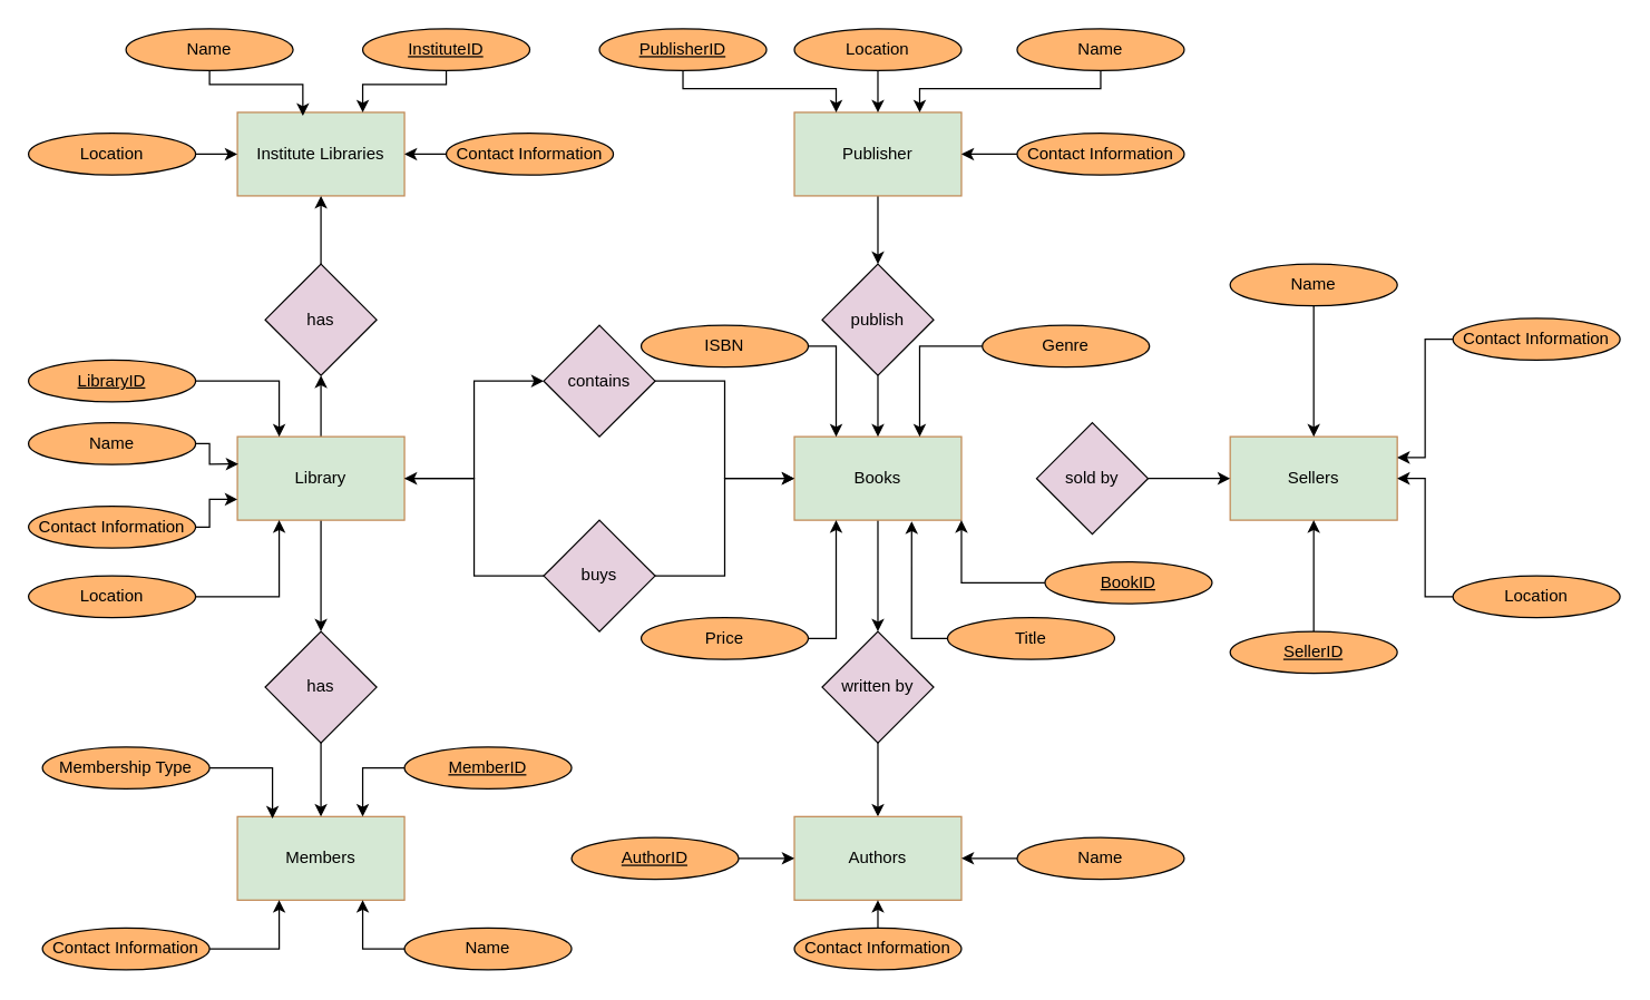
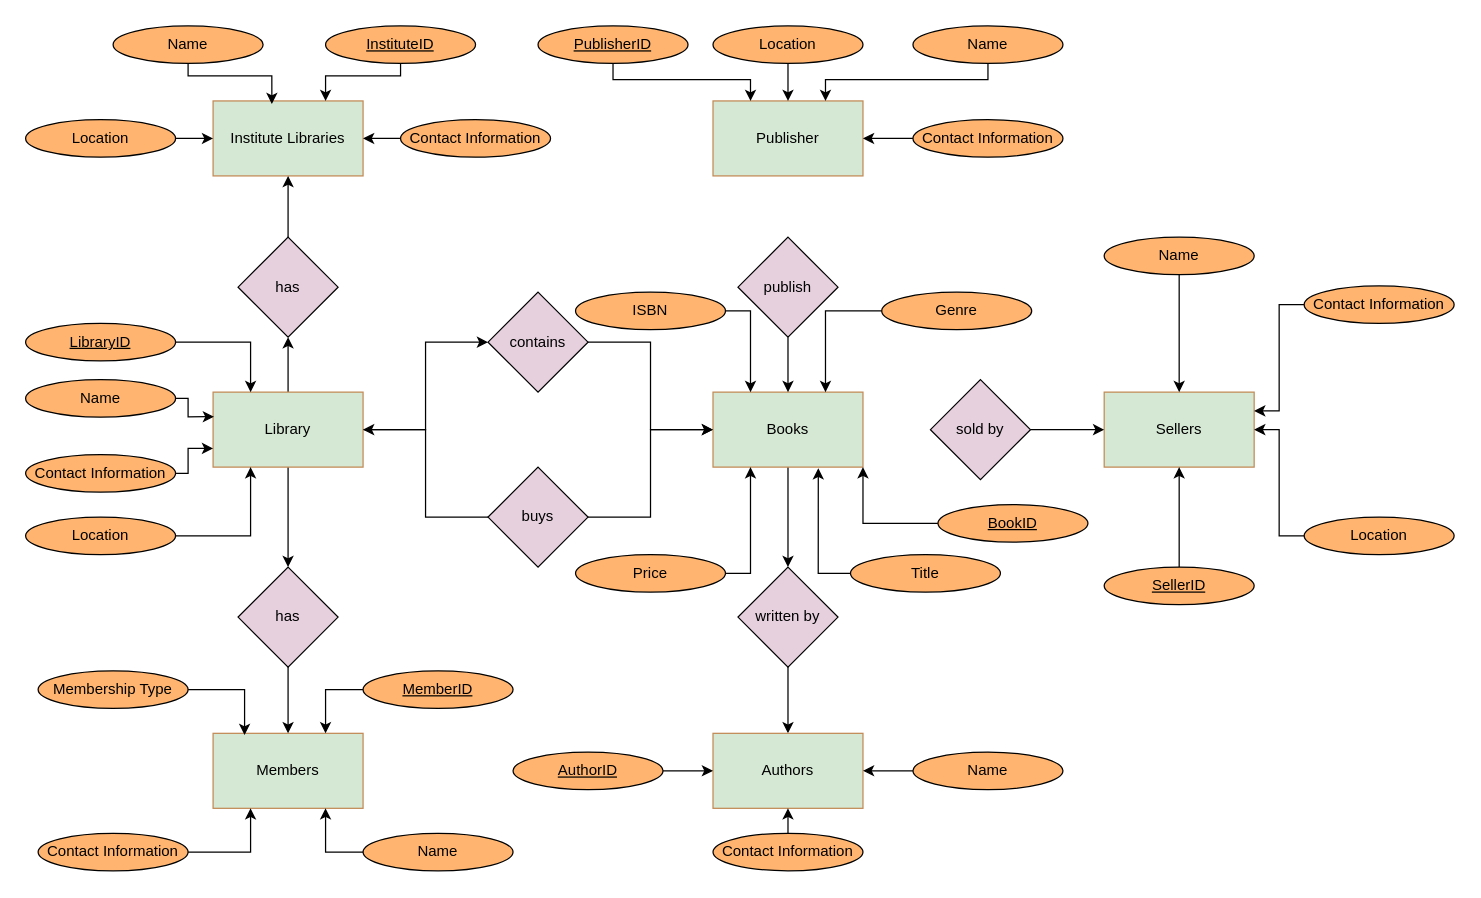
  <mxCell id="0" />
  <mxCell id="1" parent="0" />
  <mxCell id="2" style="edgeStyle=orthogonalEdgeStyle;rounded=0;orthogonalLoop=1;jettySize=auto;html=1;entryX=0;entryY=0.5;entryDx=0;entryDy=0;fillColor=#FFB570;" edge="1" parent="1" source="5" target="10"><mxGeometry relative="1" as="geometry" /></mxCell>
  <mxCell id="3" style="edgeStyle=orthogonalEdgeStyle;rounded=0;orthogonalLoop=1;jettySize=auto;html=1;entryX=0.5;entryY=1;entryDx=0;entryDy=0;fillColor=#FFB570;" edge="1" parent="1" source="5" target="28"><mxGeometry relative="1" as="geometry" /></mxCell>
  <mxCell id="4" style="edgeStyle=orthogonalEdgeStyle;rounded=0;orthogonalLoop=1;jettySize=auto;html=1;fillColor=#FFB570;" edge="1" parent="1" source="5" target="21"><mxGeometry relative="1" as="geometry" /></mxCell>
  <mxCell id="5" value="Library" style="rounded=0;whiteSpace=wrap;html=1;fillColor=#D5E8D4;strokeColor=#C28A55;" vertex="1" parent="1"><mxGeometry x="170" y="313" width="120" height="60" as="geometry" /></mxCell>
  <mxCell id="6" style="edgeStyle=orthogonalEdgeStyle;rounded=0;orthogonalLoop=1;jettySize=auto;html=1;entryX=0.5;entryY=0;entryDx=0;entryDy=0;fillColor=#FFB570;" edge="1" parent="1" source="7" target="17"><mxGeometry relative="1" as="geometry" /></mxCell>
  <mxCell id="7" value="Books" style="rounded=0;whiteSpace=wrap;html=1;fillColor=#D5E8D4;strokeColor=#C28A55;" vertex="1" parent="1"><mxGeometry x="570" y="313" width="120" height="60" as="geometry" /></mxCell>
  <mxCell id="8" value="Sellers" style="rounded=0;whiteSpace=wrap;html=1;fillColor=#D5E8D4;strokeColor=#C28A55;" vertex="1" parent="1"><mxGeometry x="883" y="313" width="120" height="60" as="geometry" /></mxCell>
  <mxCell id="9" style="edgeStyle=orthogonalEdgeStyle;rounded=0;orthogonalLoop=1;jettySize=auto;html=1;entryX=0;entryY=0.5;entryDx=0;entryDy=0;fillColor=#FFB570;" edge="1" parent="1" source="10" target="7"><mxGeometry relative="1" as="geometry" /></mxCell>
  <mxCell id="10" value="contains" style="rhombus;whiteSpace=wrap;html=1;fillColor=#E6D0DE;" vertex="1" parent="1"><mxGeometry x="390" y="233" width="80" height="80" as="geometry" /></mxCell>
  <mxCell id="11" style="edgeStyle=orthogonalEdgeStyle;rounded=0;orthogonalLoop=1;jettySize=auto;html=1;fillColor=#FFB570;" edge="1" parent="1" source="12" target="8"><mxGeometry relative="1" as="geometry" /></mxCell>
  <mxCell id="12" value="sold by" style="rhombus;whiteSpace=wrap;html=1;fillColor=#E6D0DE;" vertex="1" parent="1"><mxGeometry x="744" y="303" width="80" height="80" as="geometry" /></mxCell>
  <mxCell id="13" style="edgeStyle=orthogonalEdgeStyle;rounded=0;orthogonalLoop=1;jettySize=auto;html=1;entryX=0;entryY=0.5;entryDx=0;entryDy=0;fillColor=#FFB570;" edge="1" parent="1" source="15" target="7"><mxGeometry relative="1" as="geometry" /></mxCell>
  <mxCell id="14" style="edgeStyle=orthogonalEdgeStyle;rounded=0;orthogonalLoop=1;jettySize=auto;html=1;fillColor=#FFB570;" edge="1" parent="1" source="15" target="5"><mxGeometry relative="1" as="geometry" /></mxCell>
  <mxCell id="15" value="buys" style="rhombus;whiteSpace=wrap;html=1;fillColor=#E6D0DE;" vertex="1" parent="1"><mxGeometry x="390" y="373" width="80" height="80" as="geometry" /></mxCell>
  <mxCell id="16" style="edgeStyle=orthogonalEdgeStyle;rounded=0;orthogonalLoop=1;jettySize=auto;html=1;entryX=0.5;entryY=0;entryDx=0;entryDy=0;fillColor=#FFB570;" edge="1" parent="1" source="17" target="18"><mxGeometry relative="1" as="geometry" /></mxCell>
  <mxCell id="17" value="written by" style="rhombus;whiteSpace=wrap;html=1;fillColor=#E6D0DE;" vertex="1" parent="1"><mxGeometry x="590" y="453" width="80" height="80" as="geometry" /></mxCell>
  <mxCell id="18" value="Authors" style="rounded=0;whiteSpace=wrap;html=1;fillColor=#D5E8D4;strokeColor=#C28A55;" vertex="1" parent="1"><mxGeometry x="570" y="586" width="120" height="60" as="geometry" /></mxCell>
  <mxCell id="19" value="Members" style="rounded=0;whiteSpace=wrap;html=1;fillColor=#D5E8D4;strokeColor=#C28A55;" vertex="1" parent="1"><mxGeometry x="170" y="586" width="120" height="60" as="geometry" /></mxCell>
  <mxCell id="20" style="edgeStyle=orthogonalEdgeStyle;rounded=0;orthogonalLoop=1;jettySize=auto;html=1;fillColor=#FFB570;" edge="1" parent="1" source="21" target="19"><mxGeometry relative="1" as="geometry" /></mxCell>
  <mxCell id="21" value="has" style="rhombus;whiteSpace=wrap;html=1;fillColor=#E6D0DE;" vertex="1" parent="1"><mxGeometry x="190" y="453" width="80" height="80" as="geometry" /></mxCell>
  <mxCell id="22" style="edgeStyle=orthogonalEdgeStyle;rounded=0;orthogonalLoop=1;jettySize=auto;html=1;exitX=0.5;exitY=1;exitDx=0;exitDy=0;fillColor=#FFB570;" edge="1" parent="1" source="23" target="7"><mxGeometry relative="1" as="geometry" /></mxCell>
  <mxCell id="23" value="publish" style="rhombus;whiteSpace=wrap;html=1;fillColor=#E6D0DE;" vertex="1" parent="1"><mxGeometry x="590" y="189" width="80" height="80" as="geometry" /></mxCell>
- <mxCell id="24" style="edgeStyle=orthogonalEdgeStyle;rounded=0;orthogonalLoop=1;jettySize=auto;html=1;entryX=0.5;entryY=0;entryDx=0;entryDy=0;fillColor=#FFB570;" edge="1" parent="1" source="25" target="23"><mxGeometry relative="1" as="geometry" /></mxCell>
  <mxCell id="25" value="Publisher" style="rounded=0;whiteSpace=wrap;html=1;fillColor=#D5E8D4;strokeColor=#C28A55;" vertex="1" parent="1"><mxGeometry x="570" y="80" width="120" height="60" as="geometry" /></mxCell>
  <mxCell id="26" value="Institute Libraries" style="rounded=0;whiteSpace=wrap;html=1;fillColor=#D5E8D4;strokeColor=#C28A55;" vertex="1" parent="1"><mxGeometry x="170" y="80" width="120" height="60" as="geometry" /></mxCell>
  <mxCell id="27" style="edgeStyle=orthogonalEdgeStyle;rounded=0;orthogonalLoop=1;jettySize=auto;html=1;entryX=0.5;entryY=1;entryDx=0;entryDy=0;fillColor=#FFB570;" edge="1" parent="1" source="28" target="26"><mxGeometry relative="1" as="geometry" /></mxCell>
  <mxCell id="28" value="has" style="rhombus;whiteSpace=wrap;html=1;fillColor=#E6D0DE;" vertex="1" parent="1"><mxGeometry x="190" y="189" width="80" height="80" as="geometry" /></mxCell>
  <mxCell id="29" style="edgeStyle=orthogonalEdgeStyle;rounded=0;orthogonalLoop=1;jettySize=auto;html=1;entryX=0.75;entryY=0;entryDx=0;entryDy=0;fillColor=#FFB570;" edge="1" parent="1" source="30" target="26"><mxGeometry relative="1" as="geometry"><Array as="points"><mxPoint x="320" y="60" /><mxPoint x="260" y="60" /></Array></mxGeometry></mxCell>
  <mxCell id="30" value="&lt;u&gt;InstituteID&lt;/u&gt;" style="ellipse;whiteSpace=wrap;html=1;fillColor=#FFB570;" vertex="1" parent="1"><mxGeometry x="260" y="20" width="120" height="30" as="geometry" /></mxCell>
  <mxCell id="31" value="Name" style="ellipse;whiteSpace=wrap;html=1;fillColor=#FFB570;" vertex="1" parent="1"><mxGeometry x="90" y="20" width="120" height="30" as="geometry" /></mxCell>
  <mxCell id="32" style="edgeStyle=orthogonalEdgeStyle;rounded=0;orthogonalLoop=1;jettySize=auto;html=1;entryX=0;entryY=0.5;entryDx=0;entryDy=0;fillColor=#FFB570;" edge="1" parent="1" source="33" target="26"><mxGeometry relative="1" as="geometry" /></mxCell>
  <mxCell id="33" value="Location" style="ellipse;whiteSpace=wrap;html=1;fillColor=#FFB570;" vertex="1" parent="1"><mxGeometry x="20" y="95" width="120" height="30" as="geometry" /></mxCell>
  <mxCell id="34" style="edgeStyle=orthogonalEdgeStyle;rounded=0;orthogonalLoop=1;jettySize=auto;html=1;entryX=1;entryY=0.5;entryDx=0;entryDy=0;fillColor=#FFB570;" edge="1" parent="1" source="35" target="26"><mxGeometry relative="1" as="geometry" /></mxCell>
  <mxCell id="35" value="Contact Information" style="ellipse;whiteSpace=wrap;html=1;fillColor=#FFB570;" vertex="1" parent="1"><mxGeometry x="320" y="95" width="120" height="30" as="geometry" /></mxCell>
  <mxCell id="36" style="edgeStyle=orthogonalEdgeStyle;rounded=0;orthogonalLoop=1;jettySize=auto;html=1;entryX=0.392;entryY=0.042;entryDx=0;entryDy=0;entryPerimeter=0;fillColor=#FFB570;" edge="1" parent="1" source="31" target="26"><mxGeometry relative="1" as="geometry"><Array as="points"><mxPoint x="150" y="60" /><mxPoint x="217" y="60" /></Array></mxGeometry></mxCell>
  <mxCell id="37" style="edgeStyle=orthogonalEdgeStyle;rounded=0;orthogonalLoop=1;jettySize=auto;html=1;entryX=0.25;entryY=1;entryDx=0;entryDy=0;fillColor=#FFB570;" edge="1" parent="1" source="38" target="5"><mxGeometry relative="1" as="geometry" /></mxCell>
  <mxCell id="38" value="Location" style="ellipse;whiteSpace=wrap;html=1;fillColor=#FFB570;" vertex="1" parent="1"><mxGeometry x="20" y="413" width="120" height="30" as="geometry" /></mxCell>
  <mxCell id="39" style="edgeStyle=orthogonalEdgeStyle;rounded=0;orthogonalLoop=1;jettySize=auto;html=1;entryX=0.25;entryY=0;entryDx=0;entryDy=0;fillColor=#FFB570;" edge="1" parent="1" source="40" target="5"><mxGeometry relative="1" as="geometry" /></mxCell>
  <mxCell id="40" value="&lt;u&gt;LibraryID&lt;/u&gt;" style="ellipse;whiteSpace=wrap;html=1;fillColor=#FFB570;" vertex="1" parent="1"><mxGeometry x="20" y="258" width="120" height="30" as="geometry" /></mxCell>
  <mxCell id="41" style="edgeStyle=orthogonalEdgeStyle;rounded=0;orthogonalLoop=1;jettySize=auto;html=1;exitX=0;exitY=0.5;exitDx=0;exitDy=0;entryX=0.75;entryY=0;entryDx=0;entryDy=0;fillColor=#FFB570;" edge="1" parent="1" source="42" target="19"><mxGeometry relative="1" as="geometry" /></mxCell>
  <mxCell id="42" value="&lt;u&gt;MemberID&lt;/u&gt;" style="ellipse;whiteSpace=wrap;html=1;fillColor=#FFB570;" vertex="1" parent="1"><mxGeometry x="290" y="536" width="120" height="30" as="geometry" /></mxCell>
  <mxCell id="43" value="Name" style="ellipse;whiteSpace=wrap;html=1;fillColor=#FFB570;" vertex="1" parent="1"><mxGeometry x="20" y="303" width="120" height="30" as="geometry" /></mxCell>
  <mxCell id="44" style="edgeStyle=orthogonalEdgeStyle;rounded=0;orthogonalLoop=1;jettySize=auto;html=1;entryX=0.75;entryY=1;entryDx=0;entryDy=0;fillColor=#FFB570;" edge="1" parent="1" source="45" target="19"><mxGeometry relative="1" as="geometry"><Array as="points"><mxPoint x="260" y="681" /></Array></mxGeometry></mxCell>
  <mxCell id="45" value="Name" style="ellipse;whiteSpace=wrap;html=1;fillColor=#FFB570;" vertex="1" parent="1"><mxGeometry x="290" y="666" width="120" height="30" as="geometry" /></mxCell>
  <mxCell id="46" style="edgeStyle=orthogonalEdgeStyle;rounded=0;orthogonalLoop=1;jettySize=auto;html=1;entryX=0;entryY=0.75;entryDx=0;entryDy=0;fillColor=#FFB570;" edge="1" parent="1" source="47" target="5"><mxGeometry relative="1" as="geometry"><Array as="points"><mxPoint x="150" y="378" /><mxPoint x="150" y="358" /></Array></mxGeometry></mxCell>
  <mxCell id="47" value="Contact Information" style="ellipse;whiteSpace=wrap;html=1;fillColor=#FFB570;" vertex="1" parent="1"><mxGeometry x="20" y="363" width="120" height="30" as="geometry" /></mxCell>
  <mxCell id="48" style="edgeStyle=orthogonalEdgeStyle;rounded=0;orthogonalLoop=1;jettySize=auto;html=1;exitX=1;exitY=0.5;exitDx=0;exitDy=0;entryX=0.006;entryY=0.328;entryDx=0;entryDy=0;entryPerimeter=0;fillColor=#FFB570;" edge="1" parent="1" source="43" target="5"><mxGeometry relative="1" as="geometry"><Array as="points"><mxPoint x="150" y="318" /><mxPoint x="150" y="333" /></Array></mxGeometry></mxCell>
  <mxCell id="49" value="Membership Type" style="ellipse;whiteSpace=wrap;html=1;fillColor=#FFB570;" vertex="1" parent="1"><mxGeometry x="30" y="536" width="120" height="30" as="geometry" /></mxCell>
  <mxCell id="50" style="edgeStyle=orthogonalEdgeStyle;rounded=0;orthogonalLoop=1;jettySize=auto;html=1;entryX=0.25;entryY=1;entryDx=0;entryDy=0;fillColor=#FFB570;" edge="1" parent="1" source="51" target="19"><mxGeometry relative="1" as="geometry" /></mxCell>
  <mxCell id="51" value="Contact Information" style="ellipse;whiteSpace=wrap;html=1;fillColor=#FFB570;" vertex="1" parent="1"><mxGeometry x="30" y="666" width="120" height="30" as="geometry" /></mxCell>
  <mxCell id="52" style="edgeStyle=orthogonalEdgeStyle;rounded=0;orthogonalLoop=1;jettySize=auto;html=1;entryX=0.21;entryY=0.024;entryDx=0;entryDy=0;entryPerimeter=0;fillColor=#FFB570;" edge="1" parent="1" source="49" target="19"><mxGeometry relative="1" as="geometry" /></mxCell>
  <mxCell id="53" style="edgeStyle=orthogonalEdgeStyle;rounded=0;orthogonalLoop=1;jettySize=auto;html=1;entryX=0.75;entryY=0;entryDx=0;entryDy=0;fillColor=#FFB570;" edge="1" parent="1" source="54" target="25"><mxGeometry relative="1" as="geometry"><Array as="points"><mxPoint x="790" y="63" /><mxPoint x="660" y="63" /></Array></mxGeometry></mxCell>
  <mxCell id="54" value="Name" style="ellipse;whiteSpace=wrap;html=1;fillColor=#FFB570;" vertex="1" parent="1"><mxGeometry x="730" y="20" width="120" height="30" as="geometry" /></mxCell>
  <mxCell id="55" style="edgeStyle=orthogonalEdgeStyle;rounded=0;orthogonalLoop=1;jettySize=auto;html=1;exitX=0;exitY=0.5;exitDx=0;exitDy=0;entryX=1;entryY=0.5;entryDx=0;entryDy=0;fillColor=#FFB570;" edge="1" parent="1" source="56" target="25"><mxGeometry relative="1" as="geometry" /></mxCell>
  <mxCell id="56" value="Contact Information" style="ellipse;whiteSpace=wrap;html=1;fillColor=#FFB570;" vertex="1" parent="1"><mxGeometry x="730" y="95" width="120" height="30" as="geometry" /></mxCell>
  <mxCell id="57" style="edgeStyle=orthogonalEdgeStyle;rounded=0;orthogonalLoop=1;jettySize=auto;html=1;exitX=0.5;exitY=1;exitDx=0;exitDy=0;entryX=0.5;entryY=0;entryDx=0;entryDy=0;fillColor=#FFB570;" edge="1" parent="1" source="58" target="25"><mxGeometry relative="1" as="geometry" /></mxCell>
  <mxCell id="58" value="Location" style="ellipse;whiteSpace=wrap;html=1;fillColor=#FFB570;" vertex="1" parent="1"><mxGeometry x="570" y="20" width="120" height="30" as="geometry" /></mxCell>
  <mxCell id="59" style="edgeStyle=orthogonalEdgeStyle;rounded=0;orthogonalLoop=1;jettySize=auto;html=1;entryX=0.25;entryY=0;entryDx=0;entryDy=0;fillColor=#FFB570;" edge="1" parent="1" source="60" target="25"><mxGeometry relative="1" as="geometry"><Array as="points"><mxPoint x="490" y="63" /><mxPoint x="600" y="63" /></Array></mxGeometry></mxCell>
  <mxCell id="60" value="&lt;u&gt;PublisherID&lt;/u&gt;" style="ellipse;whiteSpace=wrap;html=1;fillColor=#FFB570;" vertex="1" parent="1"><mxGeometry x="430" y="20" width="120" height="30" as="geometry" /></mxCell>
  <mxCell id="61" style="edgeStyle=orthogonalEdgeStyle;rounded=0;orthogonalLoop=1;jettySize=auto;html=1;fillColor=#FFB570;" edge="1" parent="1" source="62" target="8"><mxGeometry relative="1" as="geometry" /></mxCell>
  <mxCell id="62" value="Name" style="ellipse;whiteSpace=wrap;html=1;fillColor=#FFB570;" vertex="1" parent="1"><mxGeometry x="883" y="189" width="120" height="30" as="geometry" /></mxCell>
  <mxCell id="63" style="edgeStyle=orthogonalEdgeStyle;rounded=0;orthogonalLoop=1;jettySize=auto;html=1;entryX=1;entryY=0.5;entryDx=0;entryDy=0;fillColor=#FFB570;" edge="1" parent="1" source="64" target="8"><mxGeometry relative="1" as="geometry" /></mxCell>
  <mxCell id="64" value="Location" style="ellipse;whiteSpace=wrap;html=1;fillColor=#FFB570;" vertex="1" parent="1"><mxGeometry x="1043" y="413" width="120" height="30" as="geometry" /></mxCell>
  <mxCell id="65" style="edgeStyle=orthogonalEdgeStyle;rounded=0;orthogonalLoop=1;jettySize=auto;html=1;entryX=1;entryY=0.25;entryDx=0;entryDy=0;fillColor=#FFB570;" edge="1" parent="1" source="66" target="8"><mxGeometry relative="1" as="geometry" /></mxCell>
  <mxCell id="66" value="Contact Information" style="ellipse;whiteSpace=wrap;html=1;fillColor=#FFB570;" vertex="1" parent="1"><mxGeometry x="1043" y="228" width="120" height="30" as="geometry" /></mxCell>
  <mxCell id="67" style="edgeStyle=orthogonalEdgeStyle;rounded=0;orthogonalLoop=1;jettySize=auto;html=1;entryX=0.5;entryY=1;entryDx=0;entryDy=0;fillColor=#FFB570;" edge="1" parent="1" source="68" target="8"><mxGeometry relative="1" as="geometry" /></mxCell>
  <mxCell id="68" value="&lt;u&gt;SellerID&lt;/u&gt;" style="ellipse;whiteSpace=wrap;html=1;fillColor=#FFB570;" vertex="1" parent="1"><mxGeometry x="883" y="453" width="120" height="30" as="geometry" /></mxCell>
  <mxCell id="69" style="edgeStyle=orthogonalEdgeStyle;rounded=0;orthogonalLoop=1;jettySize=auto;html=1;exitX=1;exitY=0.5;exitDx=0;exitDy=0;entryX=0.25;entryY=1;entryDx=0;entryDy=0;fillColor=#FFB570;" edge="1" parent="1" source="70" target="7"><mxGeometry relative="1" as="geometry" /></mxCell>
  <mxCell id="70" value="Price" style="ellipse;whiteSpace=wrap;html=1;fillColor=#FFB570;" vertex="1" parent="1"><mxGeometry x="460" y="443" width="120" height="30" as="geometry" /></mxCell>
  <mxCell id="71" style="edgeStyle=orthogonalEdgeStyle;rounded=0;orthogonalLoop=1;jettySize=auto;html=1;exitX=0;exitY=0.5;exitDx=0;exitDy=0;entryX=0.75;entryY=0;entryDx=0;entryDy=0;fillColor=#FFB570;" edge="1" parent="1" source="72" target="7"><mxGeometry relative="1" as="geometry" /></mxCell>
  <mxCell id="72" value="Genre" style="ellipse;whiteSpace=wrap;html=1;fillColor=#FFB570;" vertex="1" parent="1"><mxGeometry x="705" y="233" width="120" height="30" as="geometry" /></mxCell>
  <mxCell id="73" style="edgeStyle=orthogonalEdgeStyle;rounded=0;orthogonalLoop=1;jettySize=auto;html=1;exitX=1;exitY=0.5;exitDx=0;exitDy=0;entryX=0.25;entryY=0;entryDx=0;entryDy=0;fillColor=#FFB570;" edge="1" parent="1" source="74" target="7"><mxGeometry relative="1" as="geometry" /></mxCell>
  <mxCell id="74" value="ISBN" style="ellipse;whiteSpace=wrap;html=1;fillColor=#FFB570;" vertex="1" parent="1"><mxGeometry x="460" y="233" width="120" height="30" as="geometry" /></mxCell>
  <mxCell id="75" value="Title" style="ellipse;whiteSpace=wrap;html=1;fillColor=#FFB570;" vertex="1" parent="1"><mxGeometry x="680" y="443" width="120" height="30" as="geometry" /></mxCell>
  <mxCell id="76" style="edgeStyle=orthogonalEdgeStyle;rounded=0;orthogonalLoop=1;jettySize=auto;html=1;entryX=1;entryY=1;entryDx=0;entryDy=0;fillColor=#FFB570;" edge="1" parent="1" source="77" target="7"><mxGeometry relative="1" as="geometry" /></mxCell>
  <mxCell id="77" value="&lt;u&gt;BookID&lt;/u&gt;" style="ellipse;whiteSpace=wrap;html=1;fillColor=#FFB570;" vertex="1" parent="1"><mxGeometry x="750" y="403" width="120" height="30" as="geometry" /></mxCell>
  <mxCell id="78" style="edgeStyle=orthogonalEdgeStyle;rounded=0;orthogonalLoop=1;jettySize=auto;html=1;exitX=0;exitY=0.5;exitDx=0;exitDy=0;entryX=0.702;entryY=1.015;entryDx=0;entryDy=0;entryPerimeter=0;fillColor=#FFB570;" edge="1" parent="1" source="75" target="7"><mxGeometry relative="1" as="geometry" /></mxCell>
  <mxCell id="79" style="edgeStyle=orthogonalEdgeStyle;rounded=0;orthogonalLoop=1;jettySize=auto;html=1;fillColor=#FFB570;" edge="1" parent="1" source="80" target="18"><mxGeometry relative="1" as="geometry" /></mxCell>
  <mxCell id="80" value="&lt;u&gt;AuthorID&lt;/u&gt;" style="ellipse;whiteSpace=wrap;html=1;fillColor=#FFB570;" vertex="1" parent="1"><mxGeometry x="410" y="601" width="120" height="30" as="geometry" /></mxCell>
  <mxCell id="81" style="edgeStyle=orthogonalEdgeStyle;rounded=0;orthogonalLoop=1;jettySize=auto;html=1;fillColor=#FFB570;" edge="1" parent="1" source="82" target="18"><mxGeometry relative="1" as="geometry" /></mxCell>
  <mxCell id="82" value="Name" style="ellipse;whiteSpace=wrap;html=1;fillColor=#FFB570;" vertex="1" parent="1"><mxGeometry x="730" y="601" width="120" height="30" as="geometry" /></mxCell>
  <mxCell id="83" style="edgeStyle=orthogonalEdgeStyle;rounded=0;orthogonalLoop=1;jettySize=auto;html=1;exitX=0.5;exitY=0;exitDx=0;exitDy=0;entryX=0.5;entryY=1;entryDx=0;entryDy=0;fillColor=#FFB570;" edge="1" parent="1" source="84" target="18"><mxGeometry relative="1" as="geometry" /></mxCell>
  <mxCell id="84" value="Contact Information" style="ellipse;whiteSpace=wrap;html=1;fillColor=#FFB570;" vertex="1" parent="1"><mxGeometry x="570" y="666" width="120" height="30" as="geometry" /></mxCell>
